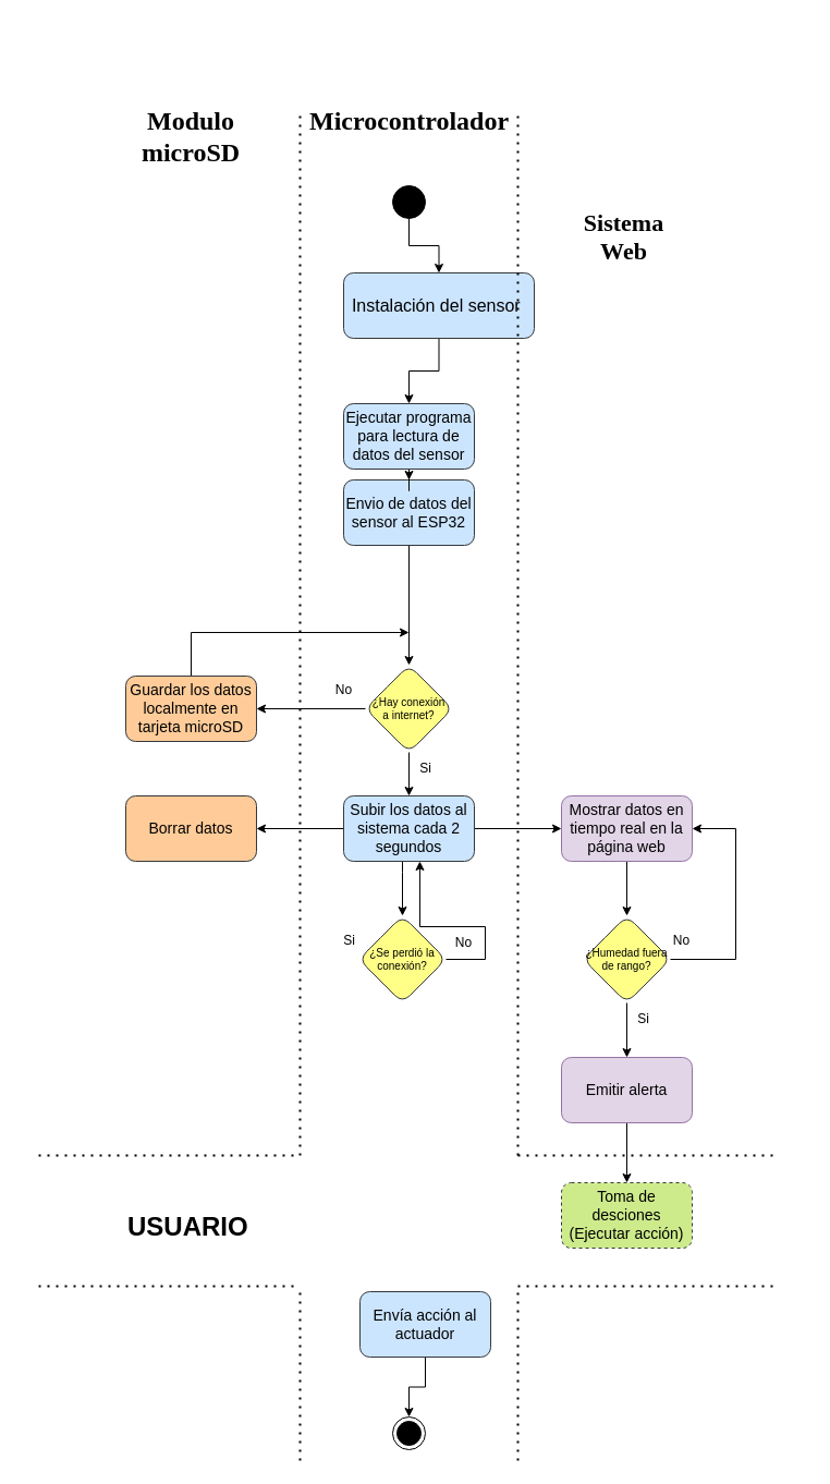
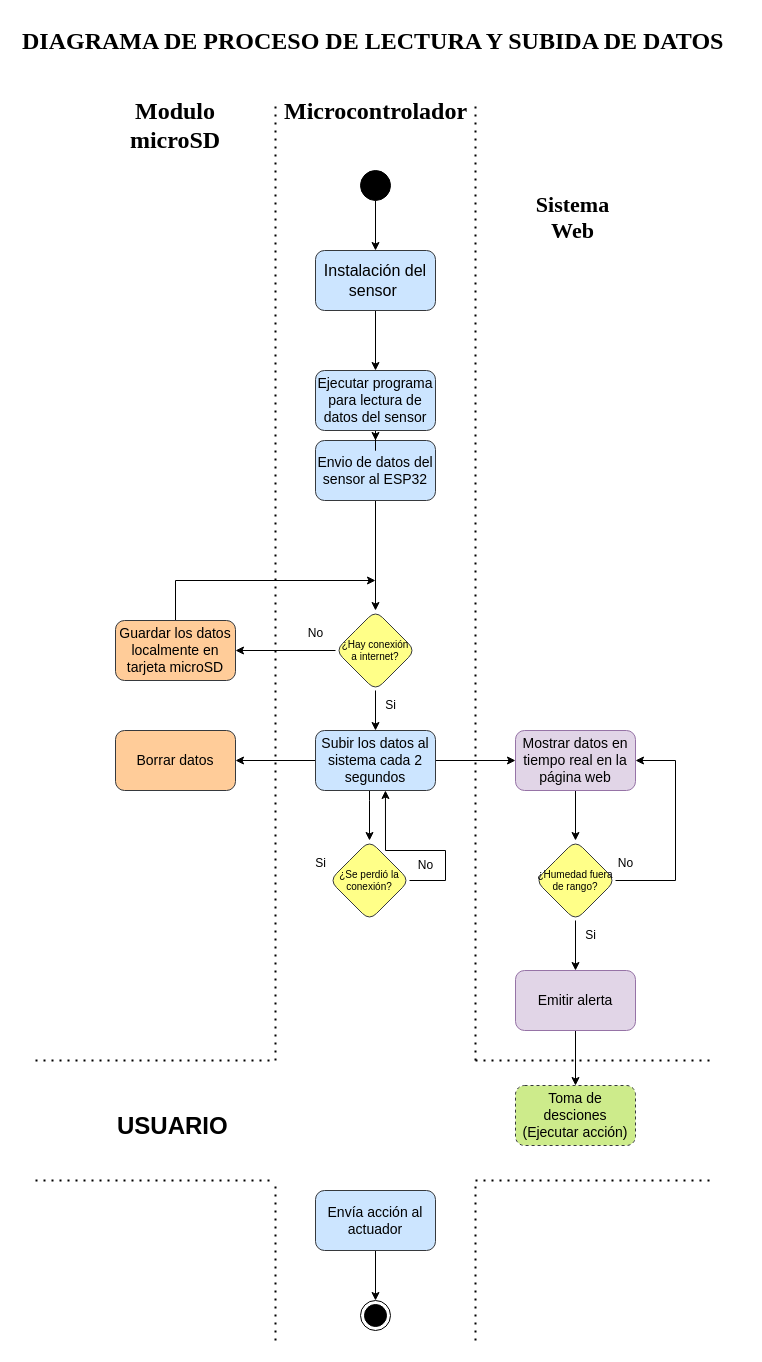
  <mxCell id="0" />
  <mxCell id="1" parent="0" />
  <mxCell id="2" value="" style="edgeStyle=orthogonalEdgeStyle;rounded=0;orthogonalLoop=1;jettySize=auto;html=1;" parent="1" source="3" target="19" edge="1"><mxGeometry relative="1" as="geometry" /></mxCell>
- <mxCell id="3" value="Instalación del sensor&amp;nbsp;" style="rounded=1;whiteSpace=wrap;html=1;fontSize=16;fillColor=#cce5ff;strokeColor=#36393d;" parent="1" vertex="1"><mxGeometry x="315" y="250" width="175" height="60" as="geometry" /></mxCell>
+ <mxCell id="3" value="Instalación del sensor&amp;nbsp;" style="rounded=1;whiteSpace=wrap;html=1;fontSize=16;fillColor=#cce5ff;strokeColor=#36393d;" parent="1" vertex="1"><mxGeometry x="315" y="250" width="120" height="60" as="geometry" /></mxCell>
  <mxCell id="4" style="edgeStyle=orthogonalEdgeStyle;rounded=0;orthogonalLoop=1;jettySize=auto;html=1;" parent="1" source="5" edge="1"><mxGeometry relative="1" as="geometry"><mxPoint x="375" y="580" as="targetPoint" /><Array as="points"><mxPoint x="175" y="580" /></Array></mxGeometry></mxCell>
  <mxCell id="5" value="Guardar los datos localmente en tarjeta microSD" style="rounded=1;whiteSpace=wrap;html=1;fontSize=14;fillColor=#ffcc99;strokeColor=#36393d;" parent="1" vertex="1"><mxGeometry x="115" y="620" width="120" height="60" as="geometry" /></mxCell>
  <mxCell id="6" value="" style="edgeStyle=orthogonalEdgeStyle;rounded=0;orthogonalLoop=1;jettySize=auto;html=1;" parent="1" source="9" target="13" edge="1"><mxGeometry relative="1" as="geometry" /></mxCell>
  <mxCell id="7" value="" style="edgeStyle=orthogonalEdgeStyle;rounded=0;orthogonalLoop=1;jettySize=auto;html=1;" parent="1" source="9" target="41" edge="1"><mxGeometry relative="1" as="geometry" /></mxCell>
  <mxCell id="8" value="" style="edgeStyle=orthogonalEdgeStyle;rounded=0;orthogonalLoop=1;jettySize=auto;html=1;" parent="1" source="9" target="42" edge="1"><mxGeometry relative="1" as="geometry"><Array as="points"><mxPoint x="369" y="800" /><mxPoint x="369" y="800" /></Array></mxGeometry></mxCell>
  <mxCell id="9" value="Subir los datos al sistema cada 2 segundos" style="rounded=1;whiteSpace=wrap;html=1;fontSize=14;fillColor=#cce5ff;strokeColor=#36393d;" parent="1" vertex="1"><mxGeometry x="315" y="730" width="120" height="60" as="geometry" /></mxCell>
  <mxCell id="10" value="No" style="text;html=1;align=center;verticalAlign=middle;resizable=0;points=[];autosize=1;strokeColor=none;fillColor=none;" parent="1" vertex="1"><mxGeometry x="295" y="618" width="40" height="30" as="geometry" /></mxCell>
  <mxCell id="11" value="Si" style="text;html=1;align=center;verticalAlign=middle;resizable=0;points=[];autosize=1;strokeColor=none;fillColor=none;" parent="1" vertex="1"><mxGeometry x="375" y="690" width="30" height="30" as="geometry" /></mxCell>
  <mxCell id="12" value="" style="edgeStyle=orthogonalEdgeStyle;rounded=0;orthogonalLoop=1;jettySize=auto;html=1;" parent="1" source="13" target="30" edge="1"><mxGeometry relative="1" as="geometry" /></mxCell>
  <mxCell id="13" value="Mostrar datos en tiempo real en la página web" style="rounded=1;whiteSpace=wrap;html=1;fontSize=14;fillColor=#e1d5e7;strokeColor=#9673a6;" parent="1" vertex="1"><mxGeometry x="515" y="730" width="120" height="60" as="geometry" /></mxCell>
  <mxCell id="14" value="" style="edgeStyle=orthogonalEdgeStyle;rounded=0;orthogonalLoop=1;jettySize=auto;html=1;" parent="1" source="15" target="48" edge="1"><mxGeometry relative="1" as="geometry" /></mxCell>
  <mxCell id="15" value="Envio de datos del sensor al ESP32" style="whiteSpace=wrap;html=1;rounded=1;fontSize=14;fillColor=#cce5ff;strokeColor=#36393d;" parent="1" vertex="1"><mxGeometry x="315" y="440" width="120" height="60" as="geometry" /></mxCell>
  <mxCell id="16" style="edgeStyle=orthogonalEdgeStyle;rounded=0;orthogonalLoop=1;jettySize=auto;html=1;entryX=0.5;entryY=0;entryDx=0;entryDy=0;" parent="1" source="17" target="3" edge="1"><mxGeometry relative="1" as="geometry" /></mxCell>
  <mxCell id="17" value="" style="ellipse;fillColor=strokeColor;html=1;" parent="1" vertex="1"><mxGeometry x="360" y="170" width="30" height="30" as="geometry" /></mxCell>
  <mxCell id="18" style="edgeStyle=orthogonalEdgeStyle;rounded=0;orthogonalLoop=1;jettySize=auto;html=1;entryX=0.5;entryY=0;entryDx=0;entryDy=0;" parent="1" source="19" target="15" edge="1"><mxGeometry relative="1" as="geometry" /></mxCell>
  <mxCell id="19" value="Ejecutar programa para lectura de datos del sensor" style="whiteSpace=wrap;html=1;rounded=1;fontSize=14;align=center;fillColor=#cce5ff;strokeColor=#36393d;" parent="1" vertex="1"><mxGeometry x="315" y="370" width="120" height="60" as="geometry" /></mxCell>
  <mxCell id="20" value="&lt;h1 style=&quot;margin-top: 0px;&quot;&gt;Modulo microSD&lt;br&gt;&lt;/h1&gt;" style="text;html=1;whiteSpace=wrap;overflow=hidden;rounded=0;fontStyle=0;align=center;fontFamily=Times New Roman;" parent="1" vertex="1"><mxGeometry x="110" y="90" width="130" height="60" as="geometry" /></mxCell>
  <mxCell id="21" value="&lt;h1 style=&quot;margin-top: 0px;&quot;&gt;Microcontrolador&lt;/h1&gt;" style="text;html=1;whiteSpace=wrap;overflow=hidden;rounded=0;align=center;fontFamily=Times New Roman;" parent="1" vertex="1"><mxGeometry x="282.5" y="90" width="185" height="40" as="geometry" /></mxCell>
  <mxCell id="22" value="&lt;h1 style=&quot;margin-top: 0px; font-size: 22px;&quot;&gt;Sistema Web&lt;/h1&gt;" style="text;html=1;whiteSpace=wrap;overflow=hidden;rounded=0;align=center;fontSize=22;fontFamily=Times New Roman;" parent="1" vertex="1"><mxGeometry x="525" y="185" width="95" height="60" as="geometry" /></mxCell>
  <mxCell id="23" value="" style="endArrow=none;dashed=1;html=1;dashPattern=1 3;strokeWidth=2;rounded=0;" parent="1" edge="1"><mxGeometry width="50" height="50" relative="1" as="geometry"><mxPoint x="275" y="1060" as="sourcePoint" /><mxPoint x="275" y="100" as="targetPoint" /></mxGeometry></mxCell>
  <mxCell id="24" value="" style="endArrow=none;dashed=1;html=1;dashPattern=1 3;strokeWidth=2;rounded=0;" parent="1" edge="1"><mxGeometry width="50" height="50" relative="1" as="geometry"><mxPoint x="475" y="1060" as="sourcePoint" /><mxPoint x="475" y="100" as="targetPoint" /></mxGeometry></mxCell>
+ <mxCell id="25" value="&lt;h1 style=&quot;margin-top: 0px;&quot;&gt;DIAGRAMA DE PROCESO DE LECTURA Y SUBIDA DE DATOS&amp;nbsp;&lt;/h1&gt;" style="text;html=1;whiteSpace=wrap;overflow=hidden;rounded=0;fontStyle=0;align=left;fontFamily=Times New Roman;" parent="1" vertex="1"><mxGeometry x="20" y="20" width="720" height="40" as="geometry" /></mxCell>
  <mxCell id="26" value="" style="edgeStyle=orthogonalEdgeStyle;rounded=0;orthogonalLoop=1;jettySize=auto;html=1;" parent="1" source="27" target="33" edge="1"><mxGeometry relative="1" as="geometry" /></mxCell>
  <mxCell id="27" value="Emitir alerta" style="whiteSpace=wrap;html=1;fontSize=14;fillColor=#e1d5e7;strokeColor=#9673a6;rounded=1;" parent="1" vertex="1"><mxGeometry x="515" y="970" width="120" height="60" as="geometry" /></mxCell>
  <mxCell id="28" style="edgeStyle=orthogonalEdgeStyle;rounded=0;orthogonalLoop=1;jettySize=auto;html=1;entryX=0.5;entryY=0;entryDx=0;entryDy=0;" parent="1" source="30" target="27" edge="1"><mxGeometry relative="1" as="geometry" /></mxCell>
  <mxCell id="29" style="edgeStyle=orthogonalEdgeStyle;rounded=0;orthogonalLoop=1;jettySize=auto;html=1;entryX=1;entryY=0.5;entryDx=0;entryDy=0;" parent="1" source="30" target="13" edge="1"><mxGeometry relative="1" as="geometry"><Array as="points"><mxPoint x="675" y="880" /><mxPoint x="675" y="760" /></Array></mxGeometry></mxCell>
  <mxCell id="30" value="&lt;font style=&quot;font-size: 10px;&quot;&gt;¿Humedad fuera de rango?&lt;/font&gt;" style="rhombus;whiteSpace=wrap;html=1;fontSize=10;fillColor=#ffff88;strokeColor=#36393d;rounded=1;" parent="1" vertex="1"><mxGeometry x="535" y="840" width="80" height="80" as="geometry" /></mxCell>
  <mxCell id="31" value="Si" style="text;html=1;align=center;verticalAlign=middle;resizable=0;points=[];autosize=1;strokeColor=none;fillColor=none;" parent="1" vertex="1"><mxGeometry x="575" y="920" width="30" height="30" as="geometry" /></mxCell>
  <mxCell id="32" value="No" style="text;html=1;align=center;verticalAlign=middle;resizable=0;points=[];autosize=1;strokeColor=none;fillColor=none;" parent="1" vertex="1"><mxGeometry x="605" y="848" width="40" height="30" as="geometry" /></mxCell>
  <mxCell id="33" value="Toma de desciones (Ejecutar acción)" style="whiteSpace=wrap;html=1;fontSize=14;rounded=1;fillColor=#cdeb8b;strokeColor=#36393d;dashed=1;" parent="1" vertex="1"><mxGeometry x="515" y="1085" width="120" height="60" as="geometry" /></mxCell>
  <mxCell id="34" value="" style="endArrow=none;dashed=1;html=1;dashPattern=1 3;strokeWidth=2;rounded=0;" parent="1" edge="1"><mxGeometry width="50" height="50" relative="1" as="geometry"><mxPoint x="35" y="1060" as="sourcePoint" /><mxPoint x="275" y="1060" as="targetPoint" /></mxGeometry></mxCell>
  <mxCell id="35" value="&lt;h1 style=&quot;margin-top: 0px;&quot;&gt;USUARIO&amp;nbsp;&lt;br&gt;&lt;/h1&gt;" style="text;html=1;whiteSpace=wrap;overflow=hidden;rounded=0;" parent="1" vertex="1"><mxGeometry x="115" y="1105" width="290" height="40" as="geometry" /></mxCell>
  <mxCell id="36" value="" style="endArrow=none;dashed=1;html=1;dashPattern=1 3;strokeWidth=2;rounded=0;" parent="1" edge="1"><mxGeometry width="50" height="50" relative="1" as="geometry"><mxPoint x="35" y="1180" as="sourcePoint" /><mxPoint x="275" y="1180" as="targetPoint" /></mxGeometry></mxCell>
  <mxCell id="37" style="edgeStyle=orthogonalEdgeStyle;rounded=0;orthogonalLoop=1;jettySize=auto;html=1;entryX=0.5;entryY=0;entryDx=0;entryDy=0;" parent="1" source="38" target="49" edge="1"><mxGeometry relative="1" as="geometry" /></mxCell>
- <mxCell id="38" value="Envía acción al actuador" style="whiteSpace=wrap;html=1;fontSize=14;fillColor=#cce5ff;strokeColor=#36393d;rounded=1;" parent="1" vertex="1"><mxGeometry x="330" y="1185" width="120" height="60" as="geometry" /></mxCell>
+ <mxCell id="38" value="Envía acción al actuador" style="whiteSpace=wrap;html=1;fontSize=14;fillColor=#cce5ff;strokeColor=#36393d;rounded=1;" parent="1" vertex="1"><mxGeometry x="315" y="1190" width="120" height="60" as="geometry" /></mxCell>
  <mxCell id="39" value="" style="endArrow=none;dashed=1;html=1;dashPattern=1 3;strokeWidth=2;rounded=0;" parent="1" edge="1"><mxGeometry width="50" height="50" relative="1" as="geometry"><mxPoint x="475" y="1180" as="sourcePoint" /><mxPoint x="715" y="1180" as="targetPoint" /></mxGeometry></mxCell>
  <mxCell id="40" value="" style="endArrow=none;dashed=1;html=1;dashPattern=1 3;strokeWidth=2;rounded=0;" parent="1" edge="1"><mxGeometry width="50" height="50" relative="1" as="geometry"><mxPoint x="475" y="1060" as="sourcePoint" /><mxPoint x="715" y="1060" as="targetPoint" /></mxGeometry></mxCell>
  <mxCell id="41" value="Borrar datos" style="whiteSpace=wrap;html=1;fontSize=14;fillColor=#ffcc99;strokeColor=#36393d;rounded=1;" parent="1" vertex="1"><mxGeometry x="115" y="730" width="120" height="60" as="geometry" /></mxCell>
  <mxCell id="42" value="¿Se perdió la conexión?" style="rhombus;whiteSpace=wrap;html=1;fontSize=10;fillColor=#ffff88;strokeColor=#36393d;rounded=1;" parent="1" vertex="1"><mxGeometry x="329" y="840" width="80" height="80" as="geometry" /></mxCell>
  <mxCell id="43" style="edgeStyle=orthogonalEdgeStyle;rounded=0;orthogonalLoop=1;jettySize=auto;html=1;entryX=0.583;entryY=1;entryDx=0;entryDy=0;entryPerimeter=0;exitX=1;exitY=0.5;exitDx=0;exitDy=0;" parent="1" source="42" target="9" edge="1"><mxGeometry relative="1" as="geometry"><mxPoint x="415" y="880" as="sourcePoint" /><mxPoint x="395" y="800" as="targetPoint" /><Array as="points"><mxPoint x="445" y="880" /><mxPoint x="445" y="850" /><mxPoint x="385" y="850" /></Array></mxGeometry></mxCell>
  <mxCell id="44" value="No" style="text;html=1;align=center;verticalAlign=middle;resizable=0;points=[];autosize=1;strokeColor=none;fillColor=none;" parent="1" vertex="1"><mxGeometry x="405" y="850" width="40" height="30" as="geometry" /></mxCell>
  <mxCell id="45" value="Si" style="text;html=1;align=center;verticalAlign=middle;resizable=0;points=[];autosize=1;strokeColor=none;fillColor=none;" parent="1" vertex="1"><mxGeometry x="305" y="848" width="30" height="30" as="geometry" /></mxCell>
  <mxCell id="46" style="edgeStyle=orthogonalEdgeStyle;rounded=0;orthogonalLoop=1;jettySize=auto;html=1;entryX=1;entryY=0.5;entryDx=0;entryDy=0;" parent="1" source="48" target="5" edge="1"><mxGeometry relative="1" as="geometry" /></mxCell>
  <mxCell id="47" style="edgeStyle=orthogonalEdgeStyle;rounded=0;orthogonalLoop=1;jettySize=auto;html=1;entryX=0.5;entryY=0;entryDx=0;entryDy=0;" parent="1" source="48" target="9" edge="1"><mxGeometry relative="1" as="geometry" /></mxCell>
  <mxCell id="48" value="¿Hay conexión&lt;div&gt;a internet?&lt;/div&gt;" style="rhombus;whiteSpace=wrap;html=1;fontSize=10;fillColor=#ffff88;strokeColor=#36393d;rounded=1;" parent="1" vertex="1"><mxGeometry x="335" y="610" width="80" height="80" as="geometry" /></mxCell>
  <mxCell id="49" value="" style="ellipse;html=1;shape=endState;fillColor=strokeColor;" parent="1" vertex="1"><mxGeometry x="360" y="1300" width="30" height="30" as="geometry" /></mxCell>
  <mxCell id="50" value="" style="endArrow=none;dashed=1;html=1;dashPattern=1 3;strokeWidth=2;rounded=0;" parent="1" edge="1"><mxGeometry width="50" height="50" relative="1" as="geometry"><mxPoint x="275" y="1340" as="sourcePoint" /><mxPoint x="275" y="1180" as="targetPoint" /></mxGeometry></mxCell>
  <mxCell id="51" value="" style="endArrow=none;dashed=1;html=1;dashPattern=1 3;strokeWidth=2;rounded=0;" parent="1" edge="1"><mxGeometry width="50" height="50" relative="1" as="geometry"><mxPoint x="475" y="1340" as="sourcePoint" /><mxPoint x="475" y="1180" as="targetPoint" /></mxGeometry></mxCell>
